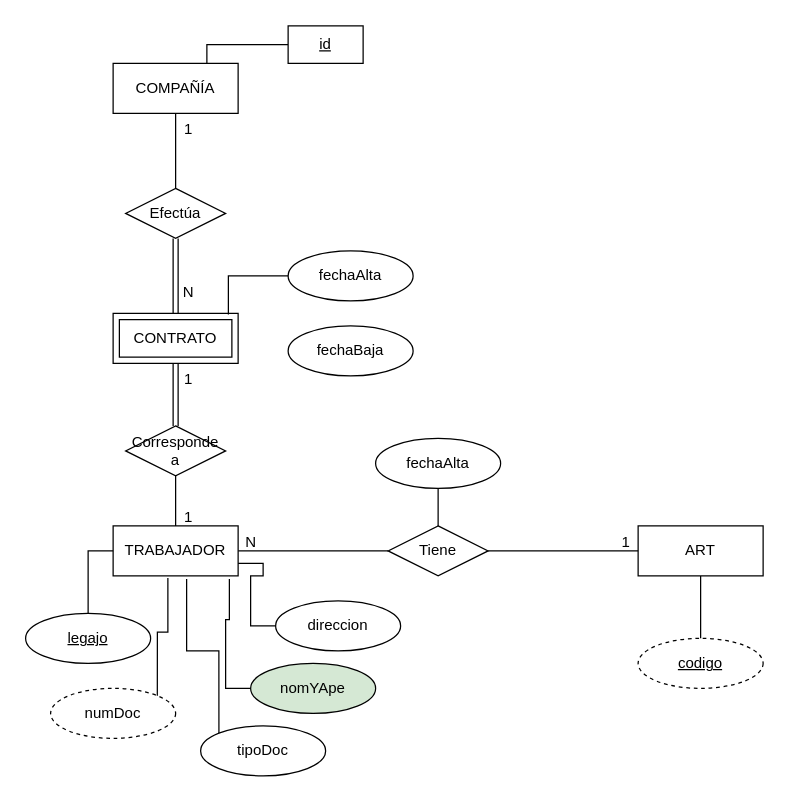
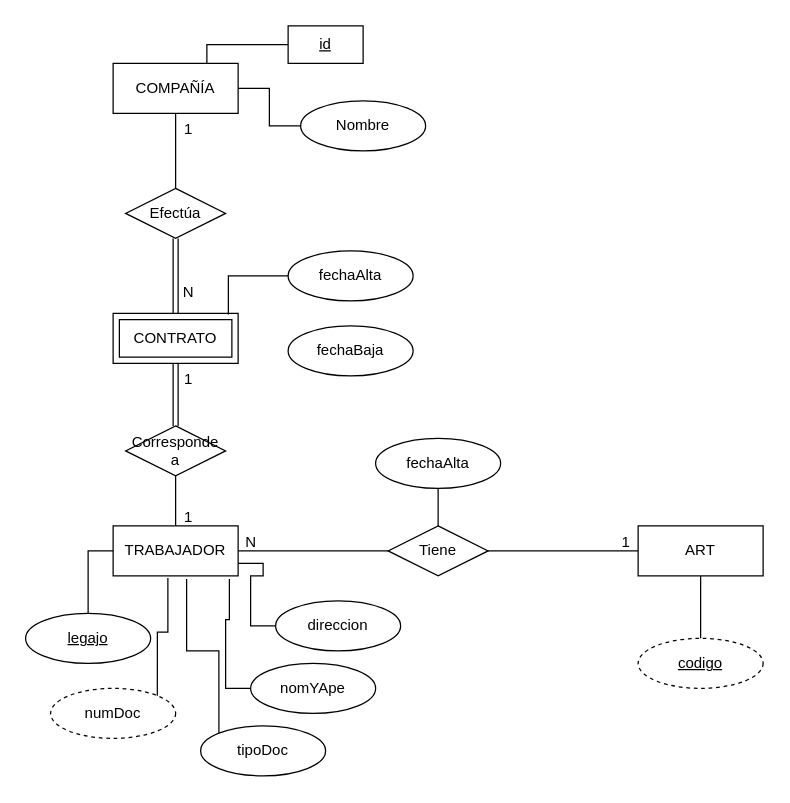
  <mxCell id="0" />
  <mxCell id="1" parent="0" />
  <mxCell id="2" value="ART" style="whiteSpace=wrap;html=1;align=center;" parent="1" vertex="1"><mxGeometry x="510" y="420" width="100" height="40" as="geometry" /></mxCell>
  <mxCell id="3" style="edgeStyle=orthogonalEdgeStyle;rounded=0;orthogonalLoop=1;jettySize=auto;html=1;exitX=1;exitY=0.5;exitDx=0;exitDy=0;entryX=0;entryY=0.5;entryDx=0;entryDy=0;endArrow=none;endFill=0;" parent="1" source="4" target="10" edge="1"><mxGeometry relative="1" as="geometry" /></mxCell>
  <mxCell id="4" value="TRABAJADOR" style="whiteSpace=wrap;html=1;align=center;" parent="1" vertex="1"><mxGeometry x="90" y="420" width="100" height="40" as="geometry" /></mxCell>
  <mxCell id="5" style="edgeStyle=orthogonalEdgeStyle;rounded=0;orthogonalLoop=1;jettySize=auto;html=1;exitX=0.5;exitY=1;exitDx=0;exitDy=0;entryX=0.5;entryY=0;entryDx=0;entryDy=0;endArrow=none;endFill=0;" parent="1" source="6" target="12" edge="1"><mxGeometry relative="1" as="geometry" /></mxCell>
  <mxCell id="6" value="COMPAÑÍA" style="whiteSpace=wrap;html=1;align=center;" parent="1" vertex="1"><mxGeometry x="90" y="50" width="100" height="40" as="geometry" /></mxCell>
  <mxCell id="7" style="edgeStyle=orthogonalEdgeStyle;rounded=0;orthogonalLoop=1;jettySize=auto;html=1;exitX=0.5;exitY=1;exitDx=0;exitDy=0;entryX=0.5;entryY=0;entryDx=0;entryDy=0;endArrow=none;endFill=0;shape=link;" parent="1" source="8" target="14" edge="1"><mxGeometry relative="1" as="geometry" /></mxCell>
  <mxCell id="8" value="CONTRATO" style="shape=ext;margin=3;double=1;whiteSpace=wrap;html=1;align=center;" parent="1" vertex="1"><mxGeometry x="90" y="250" width="100" height="40" as="geometry" /></mxCell>
  <mxCell id="9" style="edgeStyle=orthogonalEdgeStyle;rounded=0;orthogonalLoop=1;jettySize=auto;html=1;exitX=1;exitY=0.5;exitDx=0;exitDy=0;entryX=0;entryY=0.5;entryDx=0;entryDy=0;endArrow=none;endFill=0;" parent="1" source="10" target="2" edge="1"><mxGeometry relative="1" as="geometry" /></mxCell>
  <mxCell id="10" value="Tiene" style="shape=rhombus;perimeter=rhombusPerimeter;whiteSpace=wrap;html=1;align=center;" parent="1" vertex="1"><mxGeometry x="310" y="420" width="80" height="40" as="geometry" /></mxCell>
  <mxCell id="11" style="edgeStyle=orthogonalEdgeStyle;rounded=0;orthogonalLoop=1;jettySize=auto;html=1;exitX=0.5;exitY=1;exitDx=0;exitDy=0;entryX=0.5;entryY=0;entryDx=0;entryDy=0;endArrow=none;endFill=0;shape=link;" parent="1" source="12" target="8" edge="1"><mxGeometry relative="1" as="geometry" /></mxCell>
  <mxCell id="12" value="Efectúa" style="shape=rhombus;perimeter=rhombusPerimeter;whiteSpace=wrap;html=1;align=center;" parent="1" vertex="1"><mxGeometry x="100" y="150" width="80" height="40" as="geometry" /></mxCell>
  <mxCell id="13" style="edgeStyle=orthogonalEdgeStyle;rounded=0;orthogonalLoop=1;jettySize=auto;html=1;exitX=0.5;exitY=1;exitDx=0;exitDy=0;endArrow=none;endFill=0;" parent="1" source="14" target="4" edge="1"><mxGeometry relative="1" as="geometry" /></mxCell>
  <mxCell id="14" value="Corresponde a" style="shape=rhombus;perimeter=rhombusPerimeter;whiteSpace=wrap;html=1;align=center;" parent="1" vertex="1"><mxGeometry x="100" y="340" width="80" height="40" as="geometry" /></mxCell>
  <mxCell id="15" style="edgeStyle=orthogonalEdgeStyle;rounded=0;orthogonalLoop=1;jettySize=auto;html=1;exitX=0;exitY=0.5;exitDx=0;exitDy=0;entryX=0.75;entryY=0;entryDx=0;entryDy=0;endArrow=none;endFill=0;" parent="1" source="16" target="6" edge="1"><mxGeometry relative="1" as="geometry"><Array as="points"><mxPoint x="165" y="35" /></Array></mxGeometry></mxCell>
  <mxCell id="16" value="id" style="whiteSpace=wrap;html=1;align=center;fontStyle=4;rounded=0;" parent="1" vertex="1"><mxGeometry x="230" y="20" width="60" height="30" as="geometry" /></mxCell>
+ <mxCell id="17" style="edgeStyle=orthogonalEdgeStyle;rounded=0;orthogonalLoop=1;jettySize=auto;html=1;exitX=0;exitY=0.5;exitDx=0;exitDy=0;entryX=1;entryY=0.5;entryDx=0;entryDy=0;endArrow=none;endFill=0;" parent="1" source="18" target="6" edge="1"><mxGeometry relative="1" as="geometry" /></mxCell>
+ <mxCell id="18" value="Nombre" style="ellipse;whiteSpace=wrap;html=1;align=center;" parent="1" vertex="1"><mxGeometry x="240" y="80" width="100" height="40" as="geometry" /></mxCell>
  <mxCell id="19" value="fechaAlta" style="ellipse;whiteSpace=wrap;html=1;align=center;" parent="1" vertex="1"><mxGeometry x="230" y="200" width="100" height="40" as="geometry" /></mxCell>
  <mxCell id="20" value="fechaBaja" style="ellipse;whiteSpace=wrap;html=1;align=center;" parent="1" vertex="1"><mxGeometry x="230" y="260" width="100" height="40" as="geometry" /></mxCell>
  <mxCell id="21" style="edgeStyle=orthogonalEdgeStyle;rounded=0;orthogonalLoop=1;jettySize=auto;html=1;exitX=0;exitY=0.5;exitDx=0;exitDy=0;entryX=0.922;entryY=0.021;entryDx=0;entryDy=0;entryPerimeter=0;endArrow=none;endFill=0;" parent="1" source="19" target="8" edge="1"><mxGeometry relative="1" as="geometry" /></mxCell>
  <mxCell id="22" style="edgeStyle=orthogonalEdgeStyle;rounded=0;orthogonalLoop=1;jettySize=auto;html=1;exitX=0.5;exitY=1;exitDx=0;exitDy=0;entryX=0.5;entryY=0;entryDx=0;entryDy=0;endArrow=none;endFill=0;" parent="1" source="23" target="10" edge="1"><mxGeometry relative="1" as="geometry" /></mxCell>
  <mxCell id="23" value="fechaAlta" style="ellipse;whiteSpace=wrap;html=1;align=center;" parent="1" vertex="1"><mxGeometry x="300" y="350" width="100" height="40" as="geometry" /></mxCell>
  <mxCell id="24" style="edgeStyle=orthogonalEdgeStyle;rounded=0;orthogonalLoop=1;jettySize=auto;html=1;exitX=0.5;exitY=0;exitDx=0;exitDy=0;entryX=0;entryY=0.5;entryDx=0;entryDy=0;endArrow=none;endFill=0;" parent="1" source="25" target="4" edge="1"><mxGeometry relative="1" as="geometry" /></mxCell>
  <mxCell id="25" value="legajo" style="ellipse;whiteSpace=wrap;html=1;align=center;fontStyle=4;" parent="1" vertex="1"><mxGeometry x="20" y="490" width="100" height="40" as="geometry" /></mxCell>
- <mxCell id="26" value="nomYApe" style="ellipse;whiteSpace=wrap;html=1;align=center;fillColor=#d5e8d4;" parent="1" vertex="1"><mxGeometry x="200" y="530" width="100" height="40" as="geometry" /></mxCell>
+ <mxCell id="26" value="nomYApe" style="ellipse;whiteSpace=wrap;html=1;align=center;" parent="1" vertex="1"><mxGeometry x="200" y="530" width="100" height="40" as="geometry" /></mxCell>
  <mxCell id="27" style="edgeStyle=orthogonalEdgeStyle;rounded=0;orthogonalLoop=1;jettySize=auto;html=1;exitX=0;exitY=0.5;exitDx=0;exitDy=0;entryX=1;entryY=0.75;entryDx=0;entryDy=0;endArrow=none;endFill=0;" parent="1" source="28" target="4" edge="1"><mxGeometry relative="1" as="geometry" /></mxCell>
  <mxCell id="28" value="direccion" style="ellipse;whiteSpace=wrap;html=1;align=center;" parent="1" vertex="1"><mxGeometry x="220" y="480" width="100" height="40" as="geometry" /></mxCell>
  <mxCell id="29" value="tipoDoc" style="ellipse;whiteSpace=wrap;html=1;align=center;" parent="1" vertex="1"><mxGeometry x="160" y="580" width="100" height="40" as="geometry" /></mxCell>
  <mxCell id="30" value="numDoc" style="ellipse;whiteSpace=wrap;html=1;align=center;dashed=1;" parent="1" vertex="1"><mxGeometry x="40" y="550" width="100" height="40" as="geometry" /></mxCell>
  <mxCell id="31" style="edgeStyle=orthogonalEdgeStyle;rounded=0;orthogonalLoop=1;jettySize=auto;html=1;exitX=1;exitY=0;exitDx=0;exitDy=0;entryX=0.438;entryY=1.042;entryDx=0;entryDy=0;entryPerimeter=0;endArrow=none;endFill=0;" parent="1" source="30" target="4" edge="1"><mxGeometry relative="1" as="geometry" /></mxCell>
  <mxCell id="32" style="edgeStyle=orthogonalEdgeStyle;rounded=0;orthogonalLoop=1;jettySize=auto;html=1;exitX=0;exitY=0;exitDx=0;exitDy=0;entryX=0.588;entryY=1.063;entryDx=0;entryDy=0;entryPerimeter=0;endArrow=none;endFill=0;" parent="1" source="29" target="4" edge="1"><mxGeometry relative="1" as="geometry" /></mxCell>
  <mxCell id="33" style="edgeStyle=orthogonalEdgeStyle;rounded=0;orthogonalLoop=1;jettySize=auto;html=1;exitX=0;exitY=0.5;exitDx=0;exitDy=0;entryX=0.93;entryY=1.063;entryDx=0;entryDy=0;entryPerimeter=0;endArrow=none;endFill=0;" parent="1" source="26" target="4" edge="1"><mxGeometry relative="1" as="geometry" /></mxCell>
  <mxCell id="34" style="edgeStyle=orthogonalEdgeStyle;rounded=0;orthogonalLoop=1;jettySize=auto;html=1;exitX=0.5;exitY=0;exitDx=0;exitDy=0;entryX=0.5;entryY=1;entryDx=0;entryDy=0;endArrow=none;endFill=0;" parent="1" source="35" target="2" edge="1"><mxGeometry relative="1" as="geometry" /></mxCell>
  <mxCell id="35" value="codigo" style="ellipse;whiteSpace=wrap;html=1;align=center;fontStyle=4;dashed=1;" parent="1" vertex="1"><mxGeometry x="510" y="510" width="100" height="40" as="geometry" /></mxCell>
  <mxCell id="36" value="1" style="text;html=1;align=center;verticalAlign=middle;resizable=0;points=[];autosize=1;strokeColor=none;fillColor=none;" vertex="1" parent="1"><mxGeometry x="485" y="418" width="30" height="30" as="geometry" /></mxCell>
  <mxCell id="37" value="N" style="text;html=1;align=center;verticalAlign=middle;resizable=0;points=[];autosize=1;strokeColor=none;fillColor=none;" vertex="1" parent="1"><mxGeometry x="185" y="418" width="30" height="30" as="geometry" /></mxCell>
  <mxCell id="38" value="1" style="text;html=1;align=center;verticalAlign=middle;resizable=0;points=[];autosize=1;strokeColor=none;fillColor=none;" vertex="1" parent="1"><mxGeometry x="135" y="288" width="30" height="30" as="geometry" /></mxCell>
  <mxCell id="39" value="1" style="text;html=1;align=center;verticalAlign=middle;resizable=0;points=[];autosize=1;strokeColor=none;fillColor=none;" vertex="1" parent="1"><mxGeometry x="135" y="88" width="30" height="30" as="geometry" /></mxCell>
  <mxCell id="40" value="N" style="text;html=1;align=center;verticalAlign=middle;resizable=0;points=[];autosize=1;strokeColor=none;fillColor=none;" vertex="1" parent="1"><mxGeometry x="135" y="218" width="30" height="30" as="geometry" /></mxCell>
  <mxCell id="41" value="1" style="text;html=1;align=center;verticalAlign=middle;resizable=0;points=[];autosize=1;strokeColor=none;fillColor=none;" vertex="1" parent="1"><mxGeometry x="135" y="398" width="30" height="30" as="geometry" /></mxCell>
